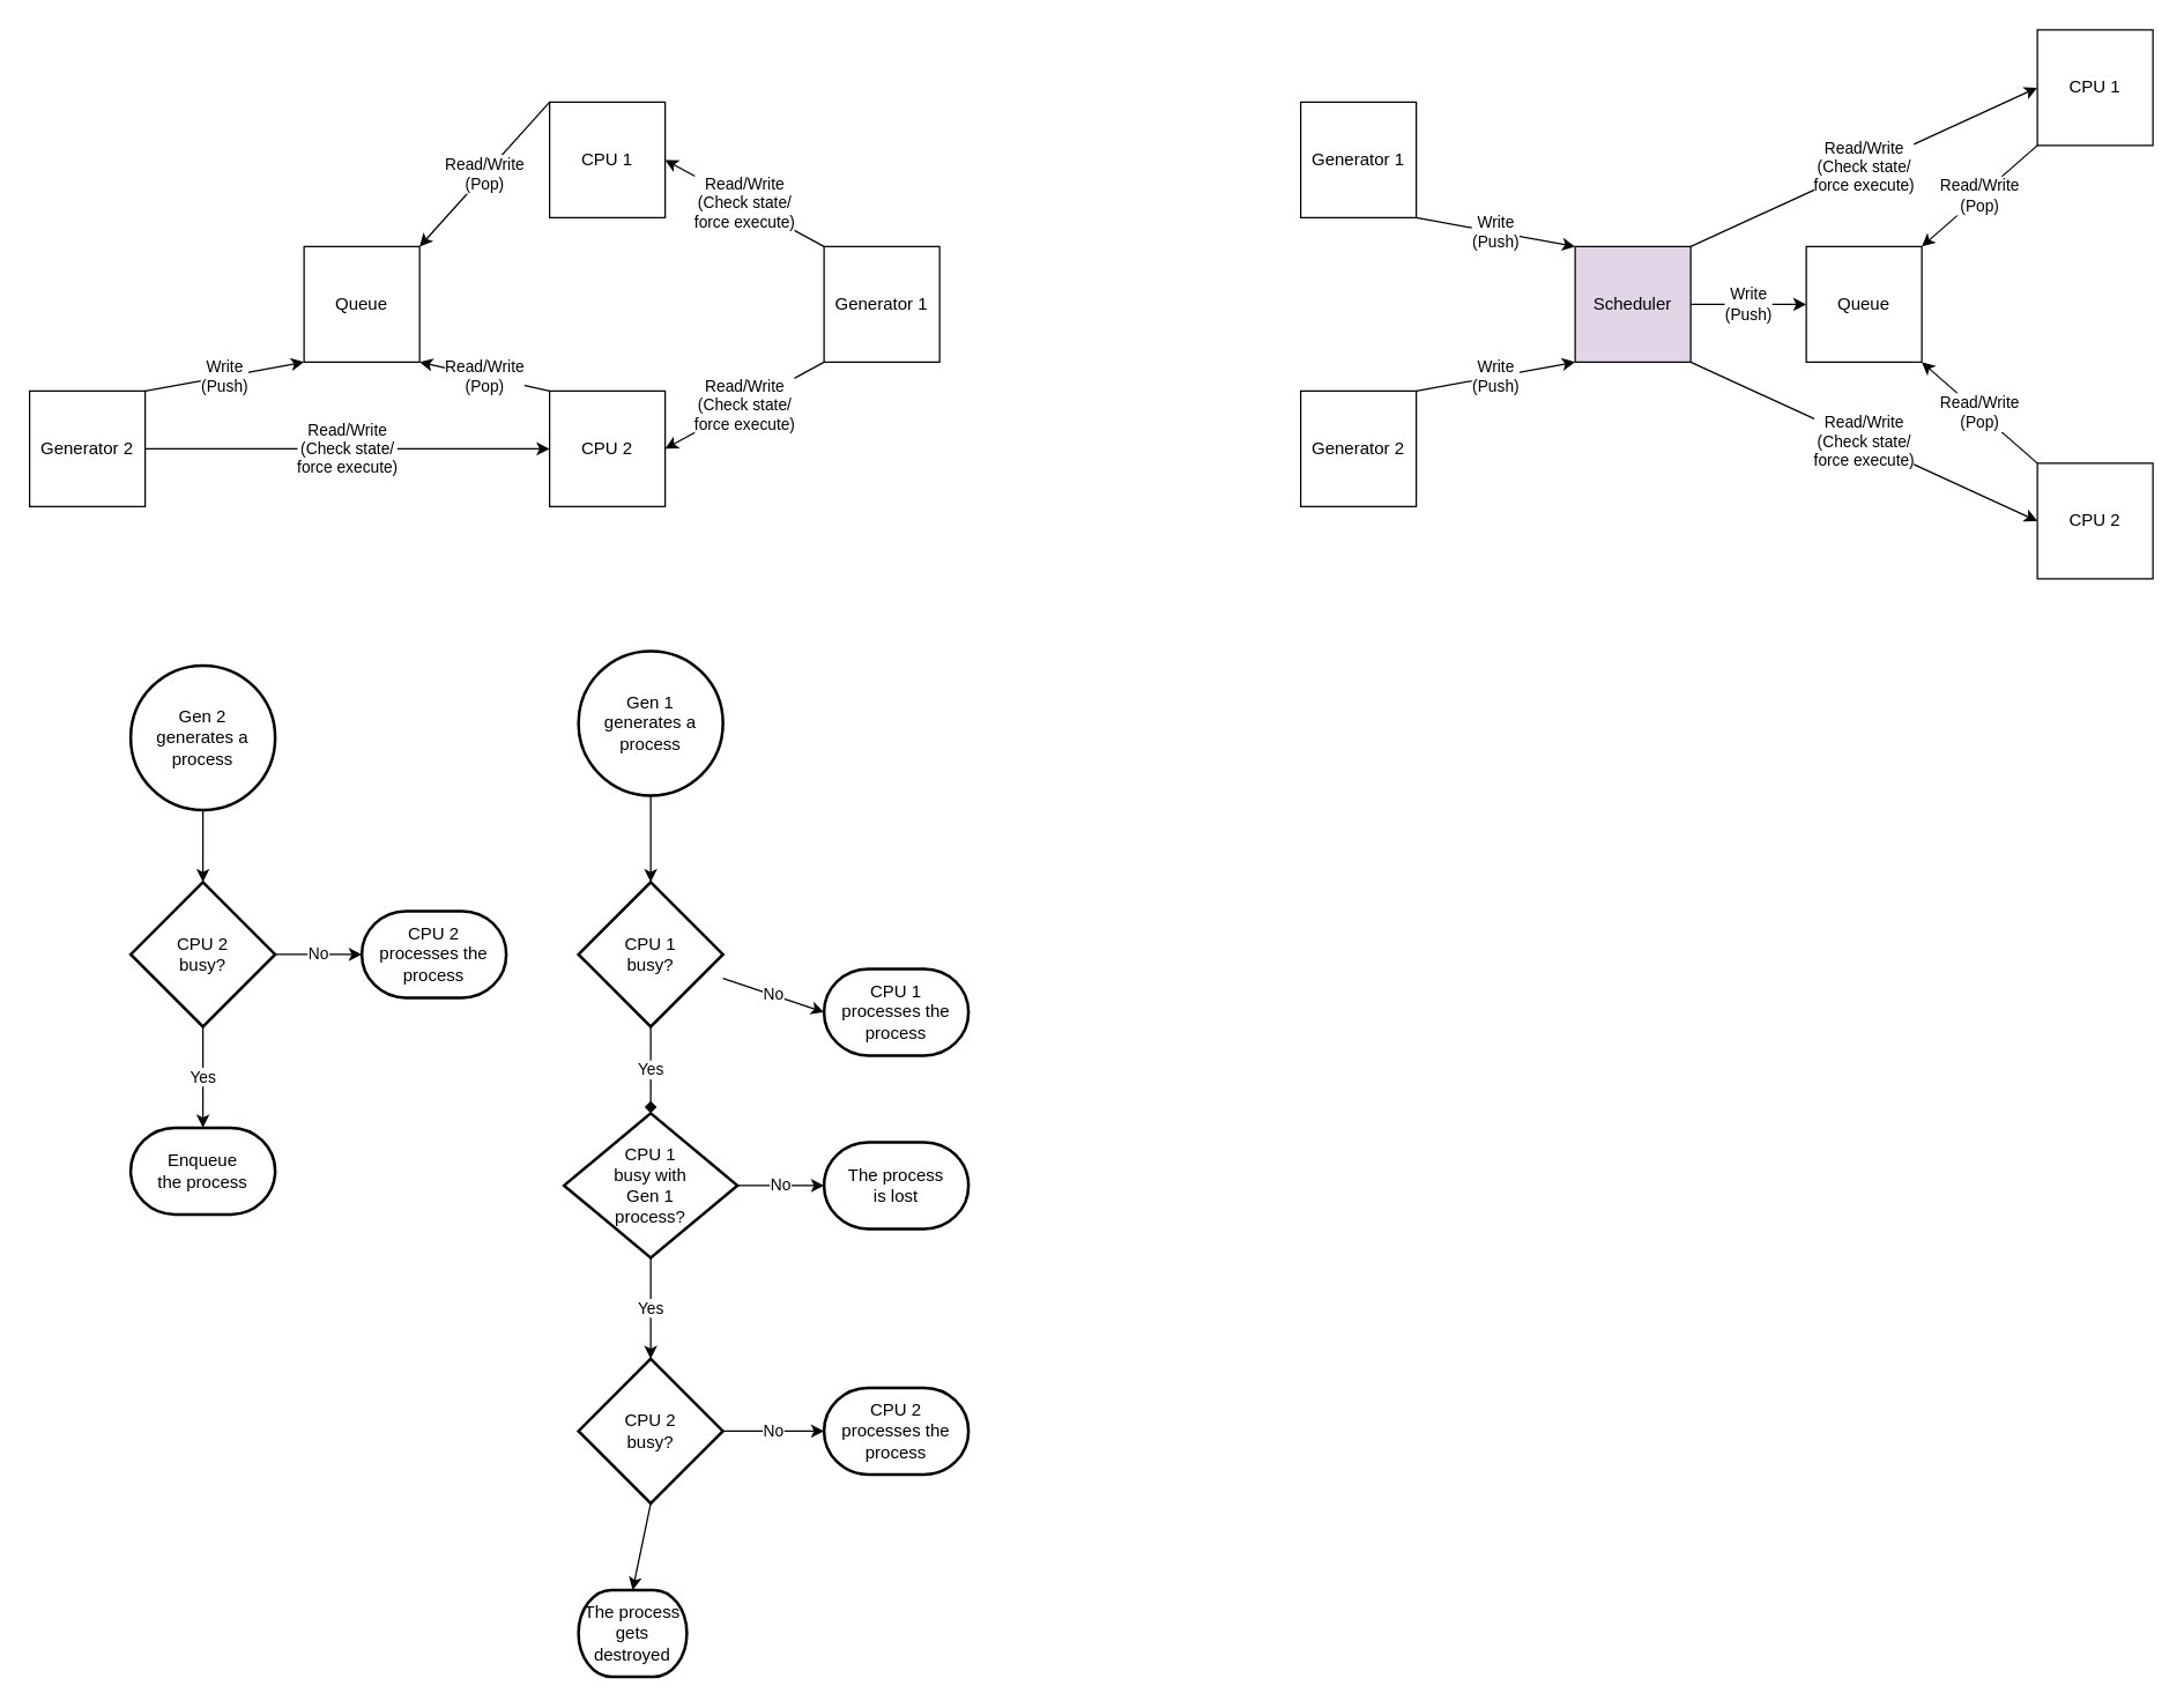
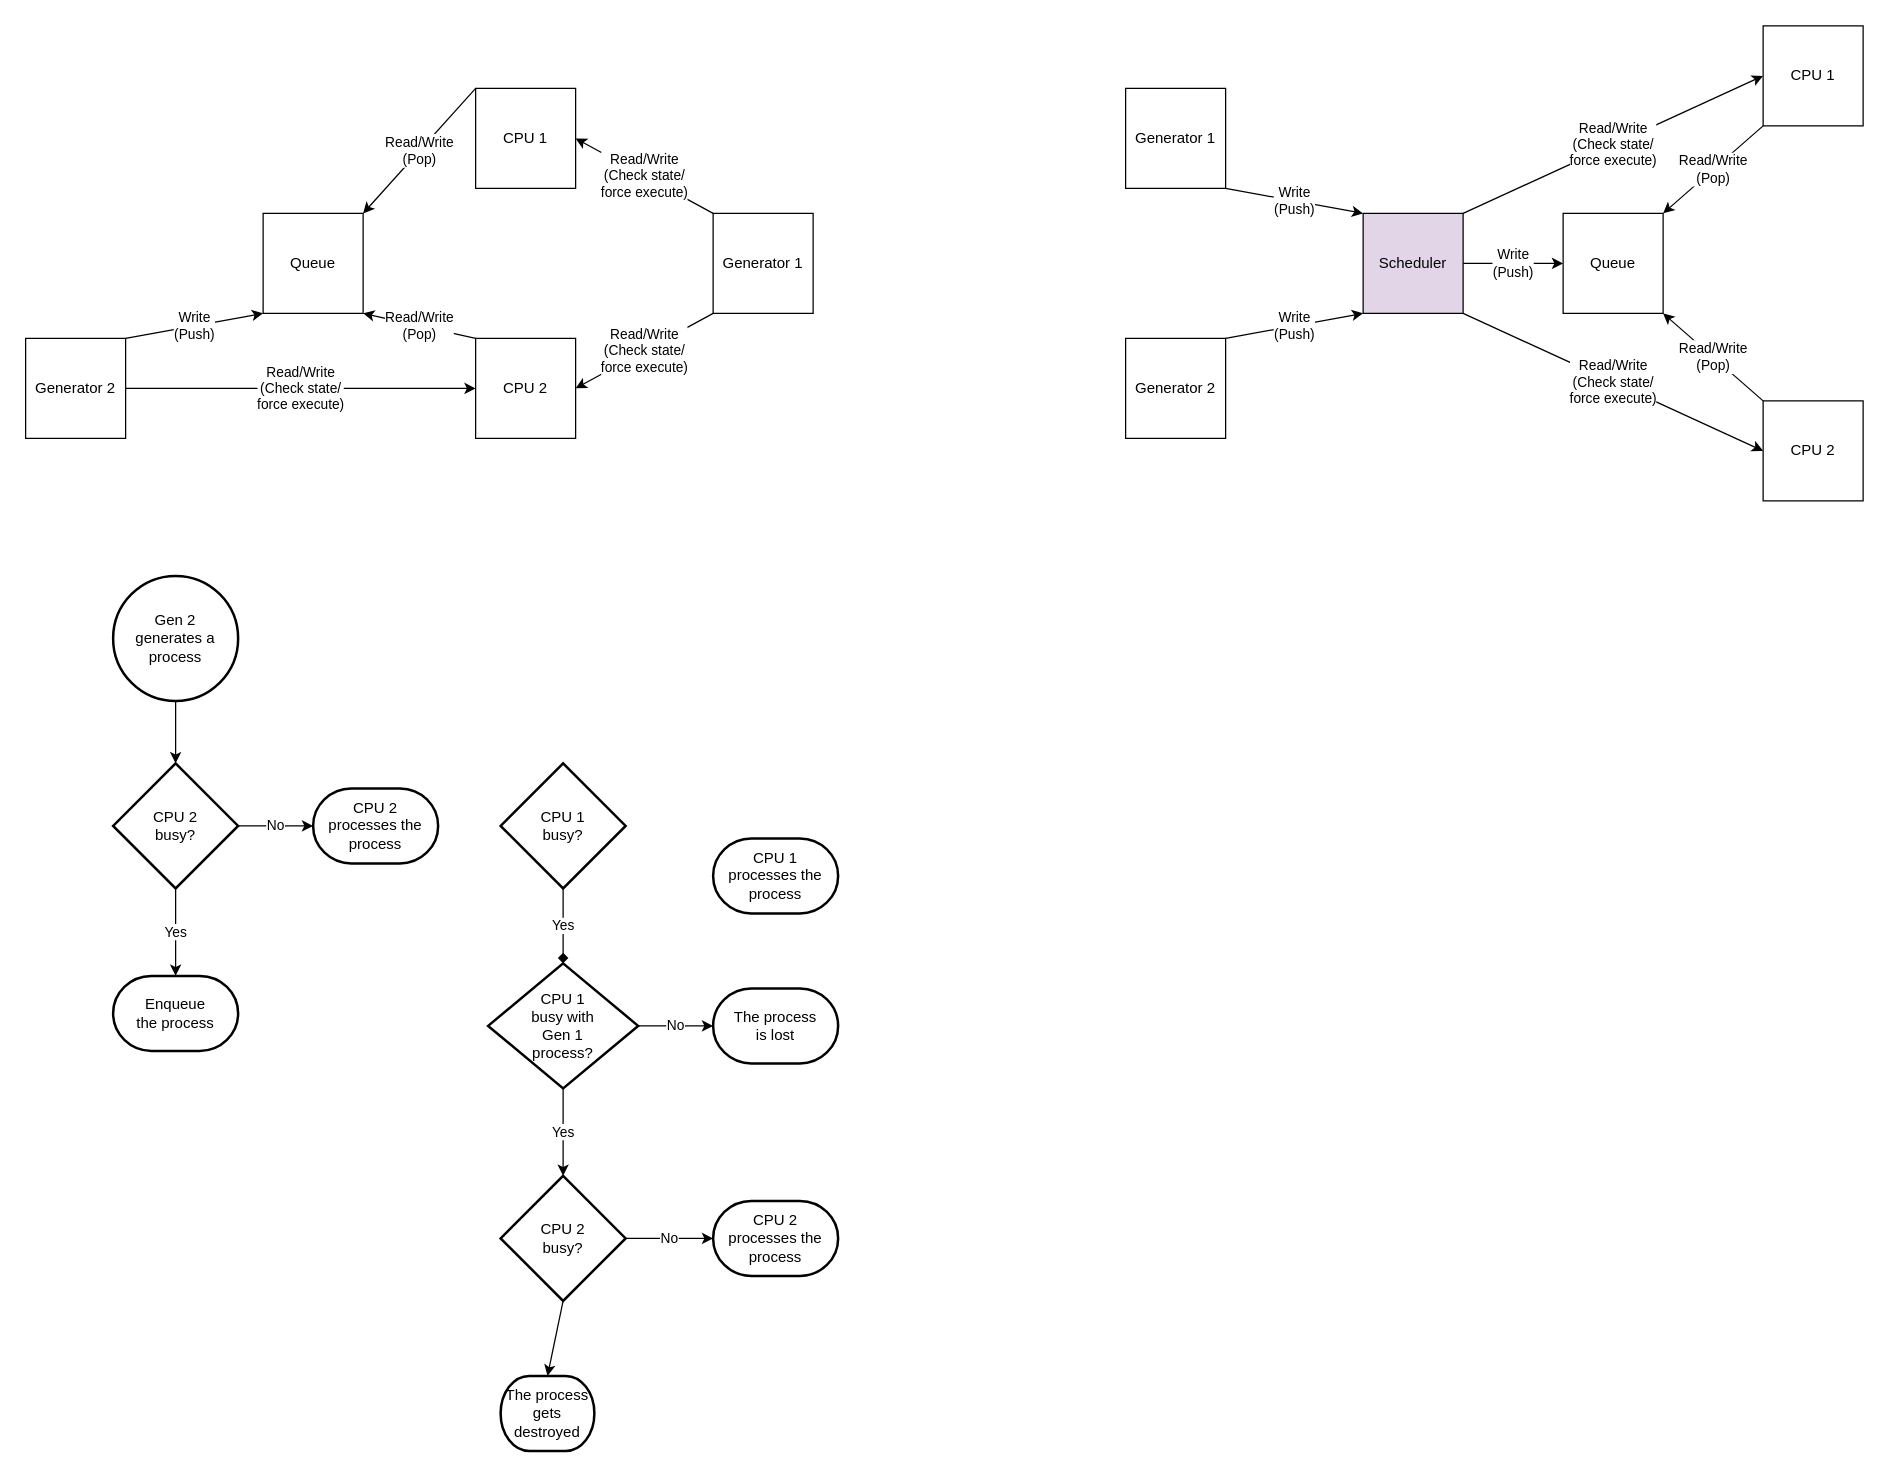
  <mxCell id="0" />
  <mxCell id="1" parent="0" />
  <mxCell id="2" value="&lt;div&gt;Generator 1&lt;/div&gt;" style="whiteSpace=wrap;html=1;aspect=fixed;" vertex="1" parent="1"><mxGeometry x="570" y="170" width="80" height="80" as="geometry" /></mxCell>
  <mxCell id="3" value="&lt;div&gt;Generator 2&lt;/div&gt;" style="whiteSpace=wrap;html=1;aspect=fixed;" vertex="1" parent="1"><mxGeometry x="20" y="270" width="80" height="80" as="geometry" /></mxCell>
  <mxCell id="4" value="&lt;div&gt;Queue&lt;/div&gt;" style="whiteSpace=wrap;html=1;aspect=fixed;" vertex="1" parent="1"><mxGeometry x="210" y="170" width="80" height="80" as="geometry" /></mxCell>
  <mxCell id="5" value="&lt;div&gt;CPU 1&lt;/div&gt;" style="whiteSpace=wrap;html=1;aspect=fixed;" vertex="1" parent="1"><mxGeometry x="380" y="70" width="80" height="80" as="geometry" /></mxCell>
  <mxCell id="6" value="&lt;div&gt;CPU 2&lt;/div&gt;" style="whiteSpace=wrap;html=1;aspect=fixed;" vertex="1" parent="1"><mxGeometry x="380" y="270" width="80" height="80" as="geometry" /></mxCell>
  <mxCell id="7" value="Read/Write&lt;br&gt;(Pop)" style="endArrow=classic;html=1;rounded=0;entryX=1;entryY=0;entryDx=0;entryDy=0;exitX=0;exitY=0;exitDx=0;exitDy=0;" edge="1" parent="1" source="5" target="4"><mxGeometry width="50" height="50" relative="1" as="geometry"><mxPoint x="140" y="370" as="sourcePoint" /><mxPoint x="190" y="320" as="targetPoint" /></mxGeometry></mxCell>
  <mxCell id="8" value="&lt;div&gt;Read/Write&lt;br&gt;(Pop)&lt;br&gt;&lt;/div&gt;" style="endArrow=classic;html=1;rounded=0;entryX=1;entryY=1;entryDx=0;entryDy=0;exitX=0;exitY=0;exitDx=0;exitDy=0;" edge="1" parent="1" source="6" target="4"><mxGeometry width="50" height="50" relative="1" as="geometry"><mxPoint x="230" y="380" as="sourcePoint" /><mxPoint x="280" y="330" as="targetPoint" /></mxGeometry></mxCell>
  <mxCell id="9" value="Write&lt;br&gt;(Push)" style="endArrow=classic;html=1;rounded=0;exitX=1;exitY=0;exitDx=0;exitDy=0;entryX=0;entryY=1;entryDx=0;entryDy=0;" edge="1" parent="1" source="3" target="4"><mxGeometry width="50" height="50" relative="1" as="geometry"><mxPoint x="180" y="430" as="sourcePoint" /><mxPoint x="230" y="380" as="targetPoint" /></mxGeometry></mxCell>
  <mxCell id="10" value="Read/Write&lt;br&gt;(Check state/&lt;br&gt;force execute)" style="endArrow=classic;html=1;rounded=0;exitX=1;exitY=0.5;exitDx=0;exitDy=0;entryX=0;entryY=0.5;entryDx=0;entryDy=0;" edge="1" parent="1" source="3" target="6"><mxGeometry width="50" height="50" relative="1" as="geometry"><mxPoint x="260" y="410" as="sourcePoint" /><mxPoint x="310" y="360" as="targetPoint" /></mxGeometry></mxCell>
  <mxCell id="11" value="CPU 2&lt;br&gt;&lt;div&gt;busy?&lt;/div&gt;" style="strokeWidth=2;html=1;shape=mxgraph.flowchart.decision;whiteSpace=wrap;" vertex="1" parent="1"><mxGeometry x="90" y="610" width="100" height="100" as="geometry" /></mxCell>
  <mxCell id="12" value="Gen 2&lt;br&gt;generates a&lt;br&gt;process" style="strokeWidth=2;html=1;shape=mxgraph.flowchart.start_2;whiteSpace=wrap;" vertex="1" parent="1"><mxGeometry x="90" y="460" width="100" height="100" as="geometry" /></mxCell>
  <mxCell id="13" value="" style="endArrow=classic;html=1;rounded=0;exitX=0.5;exitY=1;exitDx=0;exitDy=0;exitPerimeter=0;entryX=0.5;entryY=0;entryDx=0;entryDy=0;entryPerimeter=0;" edge="1" parent="1" source="12" target="11"><mxGeometry width="50" height="50" relative="1" as="geometry"><mxPoint x="220" y="620" as="sourcePoint" /><mxPoint x="270" y="570" as="targetPoint" /></mxGeometry></mxCell>
  <mxCell id="14" value="CPU 2&lt;br&gt;processes the&lt;br&gt;process" style="strokeWidth=2;html=1;shape=mxgraph.flowchart.terminator;whiteSpace=wrap;" vertex="1" parent="1"><mxGeometry x="250" y="630" width="100" height="60" as="geometry" /></mxCell>
  <mxCell id="15" value="Enqueue&lt;br&gt;the process" style="strokeWidth=2;html=1;shape=mxgraph.flowchart.terminator;whiteSpace=wrap;" vertex="1" parent="1"><mxGeometry x="90" y="780" width="100" height="60" as="geometry" /></mxCell>
  <mxCell id="16" value="No" style="endArrow=classic;html=1;rounded=0;exitX=1;exitY=0.5;exitDx=0;exitDy=0;exitPerimeter=0;entryX=0;entryY=0.5;entryDx=0;entryDy=0;entryPerimeter=0;" edge="1" parent="1" source="11" target="14"><mxGeometry width="50" height="50" relative="1" as="geometry"><mxPoint x="220" y="620" as="sourcePoint" /><mxPoint x="270" y="570" as="targetPoint" /></mxGeometry></mxCell>
  <mxCell id="17" value="&lt;div&gt;Yes&lt;/div&gt;" style="endArrow=classic;html=1;rounded=0;exitX=0.5;exitY=1;exitDx=0;exitDy=0;exitPerimeter=0;entryX=0.5;entryY=0;entryDx=0;entryDy=0;entryPerimeter=0;" edge="1" parent="1" source="11" target="15"><mxGeometry width="50" height="50" relative="1" as="geometry"><mxPoint x="220" y="620" as="sourcePoint" /><mxPoint x="270" y="570" as="targetPoint" /></mxGeometry></mxCell>
  <mxCell id="18" value="CPU 1&lt;br&gt;&lt;div&gt;busy with&lt;br&gt;Gen 1&lt;br&gt;process?&lt;/div&gt;" style="strokeWidth=2;html=1;shape=mxgraph.flowchart.decision;whiteSpace=wrap;" vertex="1" parent="1"><mxGeometry x="390" y="770" width="120" height="100" as="geometry" /></mxCell>
- <mxCell id="19" value="Gen 1&lt;br&gt;generates a&lt;br&gt;process" style="strokeWidth=2;html=1;shape=mxgraph.flowchart.start_2;whiteSpace=wrap;" vertex="1" parent="1"><mxGeometry x="400" y="450" width="100" height="100" as="geometry" /></mxCell>
  <mxCell id="20" value="No" style="endArrow=classic;html=1;rounded=0;exitX=1;exitY=0.5;exitDx=0;exitDy=0;exitPerimeter=0;entryX=0;entryY=0.5;entryDx=0;entryDy=0;entryPerimeter=0;" edge="1" parent="1" source="18" target="32"><mxGeometry width="50" height="50" relative="1" as="geometry"><mxPoint x="530" y="780" as="sourcePoint" /><mxPoint x="560" y="820" as="targetPoint" /></mxGeometry></mxCell>
  <mxCell id="21" value="Yes" style="endArrow=classic;html=1;rounded=0;exitX=0.5;exitY=1;exitDx=0;exitDy=0;exitPerimeter=0;entryX=0.5;entryY=0;entryDx=0;entryDy=0;entryPerimeter=0;" edge="1" parent="1" source="18"><mxGeometry width="50" height="50" relative="1" as="geometry"><mxPoint x="530" y="780" as="sourcePoint" /><mxPoint x="450" y="940" as="targetPoint" /></mxGeometry></mxCell>
  <mxCell id="22" value="CPU 1&lt;br&gt;processes the&lt;br&gt;process" style="strokeWidth=2;html=1;shape=mxgraph.flowchart.terminator;whiteSpace=wrap;" vertex="1" parent="1"><mxGeometry x="570" y="670" width="100" height="60" as="geometry" /></mxCell>
  <mxCell id="23" value="&lt;div&gt;CPU 1&lt;/div&gt;&lt;div&gt;busy?&lt;/div&gt;" style="strokeWidth=2;html=1;shape=mxgraph.flowchart.decision;whiteSpace=wrap;" vertex="1" parent="1"><mxGeometry x="400" y="610" width="100" height="100" as="geometry" /></mxCell>
- <mxCell id="24" value="" style="endArrow=classic;html=1;rounded=0;exitX=0.5;exitY=1;exitDx=0;exitDy=0;exitPerimeter=0;" edge="1" parent="1" source="19" target="23"><mxGeometry width="50" height="50" relative="1" as="geometry"><mxPoint x="580" y="580" as="sourcePoint" /><mxPoint x="630" y="530" as="targetPoint" /></mxGeometry></mxCell>
- <mxCell id="25" value="No" style="endArrow=classic;html=1;rounded=0;entryX=0;entryY=0.5;entryDx=0;entryDy=0;entryPerimeter=0;" edge="1" parent="1" source="23" target="22"><mxGeometry width="50" height="50" relative="1" as="geometry"><mxPoint x="560" y="710" as="sourcePoint" /><mxPoint x="610" y="660" as="targetPoint" /></mxGeometry></mxCell>
  <mxCell id="26" value="Yes" style="endArrow=diamond;html=1;rounded=0;exitX=0.5;exitY=1;exitDx=0;exitDy=0;exitPerimeter=0;" edge="1" parent="1" source="23" target="18"><mxGeometry width="50" height="50" relative="1" as="geometry"><mxPoint x="560" y="710" as="sourcePoint" /><mxPoint x="610" y="660" as="targetPoint" /></mxGeometry></mxCell>
  <mxCell id="27" value="The process&lt;br&gt;gets destroyed" style="strokeWidth=2;html=1;shape=mxgraph.flowchart.terminator;whiteSpace=wrap;" vertex="1" parent="1"><mxGeometry x="400" y="1100" width="75" height="60" as="geometry" /></mxCell>
  <mxCell id="28" value="&lt;div&gt;CPU 2&lt;br&gt;&lt;/div&gt;&lt;div&gt;busy?&lt;/div&gt;" style="strokeWidth=2;html=1;shape=mxgraph.flowchart.decision;whiteSpace=wrap;" vertex="1" parent="1"><mxGeometry x="400" y="940" width="100" height="100" as="geometry" /></mxCell>
  <mxCell id="29" value="CPU 2&lt;br&gt;processes the&lt;br&gt;process" style="strokeWidth=2;html=1;shape=mxgraph.flowchart.terminator;whiteSpace=wrap;" vertex="1" parent="1"><mxGeometry x="570" y="960" width="100" height="60" as="geometry" /></mxCell>
  <mxCell id="30" value="No" style="endArrow=classic;html=1;rounded=0;entryX=0;entryY=0.5;entryDx=0;entryDy=0;entryPerimeter=0;" edge="1" parent="1" target="29"><mxGeometry width="50" height="50" relative="1" as="geometry"><mxPoint x="500" y="990" as="sourcePoint" /><mxPoint x="610" y="990" as="targetPoint" /></mxGeometry></mxCell>
  <mxCell id="31" value="" style="endArrow=classic;html=1;rounded=0;exitX=0.5;exitY=1;exitDx=0;exitDy=0;exitPerimeter=0;entryX=0.5;entryY=0;entryDx=0;entryDy=0;entryPerimeter=0;" edge="1" parent="1" source="28" target="27"><mxGeometry width="50" height="50" relative="1" as="geometry"><mxPoint x="560" y="850" as="sourcePoint" /><mxPoint x="610" y="800" as="targetPoint" /></mxGeometry></mxCell>
  <mxCell id="32" value="The process&lt;br&gt;is lost" style="strokeWidth=2;html=1;shape=mxgraph.flowchart.terminator;whiteSpace=wrap;" vertex="1" parent="1"><mxGeometry x="570" y="790" width="100" height="60" as="geometry" /></mxCell>
  <mxCell id="33" value="Read/Write&lt;br&gt;(Check state/&lt;br&gt;force execute)" style="endArrow=classic;html=1;rounded=0;entryX=1;entryY=0.5;entryDx=0;entryDy=0;exitX=0;exitY=1;exitDx=0;exitDy=0;" edge="1" parent="1" source="2" target="6"><mxGeometry width="50" height="50" relative="1" as="geometry"><mxPoint x="470" y="420" as="sourcePoint" /><mxPoint x="520" y="370" as="targetPoint" /></mxGeometry></mxCell>
  <mxCell id="34" value="Read/Write&lt;br&gt;(Check state/&lt;br&gt;force execute)" style="endArrow=classic;html=1;rounded=0;exitX=0;exitY=0;exitDx=0;exitDy=0;entryX=1;entryY=0.5;entryDx=0;entryDy=0;" edge="1" parent="1" source="2" target="5"><mxGeometry width="50" height="50" relative="1" as="geometry"><mxPoint x="550" y="160" as="sourcePoint" /><mxPoint x="600" y="110" as="targetPoint" /></mxGeometry></mxCell>
  <mxCell id="35" value="&lt;div&gt;Generator 1&lt;/div&gt;" style="whiteSpace=wrap;html=1;aspect=fixed;" vertex="1" parent="1"><mxGeometry x="900" y="70" width="80" height="80" as="geometry" /></mxCell>
  <mxCell id="36" value="&lt;div&gt;Generator 2&lt;/div&gt;" style="whiteSpace=wrap;html=1;aspect=fixed;" vertex="1" parent="1"><mxGeometry x="900" y="270" width="80" height="80" as="geometry" /></mxCell>
  <mxCell id="37" value="&lt;div&gt;Queue&lt;/div&gt;" style="whiteSpace=wrap;html=1;aspect=fixed;" vertex="1" parent="1"><mxGeometry x="1250" y="170" width="80" height="80" as="geometry" /></mxCell>
  <mxCell id="38" value="&lt;div&gt;CPU 1&lt;/div&gt;" style="whiteSpace=wrap;html=1;aspect=fixed;" vertex="1" parent="1"><mxGeometry x="1410" y="20" width="80" height="80" as="geometry" /></mxCell>
  <mxCell id="39" value="&lt;div&gt;CPU 2&lt;/div&gt;" style="whiteSpace=wrap;html=1;aspect=fixed;" vertex="1" parent="1"><mxGeometry x="1410" y="320" width="80" height="80" as="geometry" /></mxCell>
  <mxCell id="40" value="Read/Write&lt;br&gt;(Pop)" style="endArrow=classic;html=1;rounded=0;entryX=1;entryY=0;entryDx=0;entryDy=0;exitX=0;exitY=1;exitDx=0;exitDy=0;" edge="1" parent="1" source="38" target="37"><mxGeometry width="50" height="50" relative="1" as="geometry"><mxPoint x="1160" y="370" as="sourcePoint" /><mxPoint x="1210" y="320" as="targetPoint" /></mxGeometry></mxCell>
  <mxCell id="41" value="&lt;div&gt;Read/Write&lt;br&gt;(Pop)&lt;br&gt;&lt;/div&gt;" style="endArrow=classic;html=1;rounded=0;entryX=1;entryY=1;entryDx=0;entryDy=0;exitX=0;exitY=0;exitDx=0;exitDy=0;" edge="1" parent="1" source="39" target="37"><mxGeometry width="50" height="50" relative="1" as="geometry"><mxPoint x="1250" y="380" as="sourcePoint" /><mxPoint x="1300" y="330" as="targetPoint" /></mxGeometry></mxCell>
  <mxCell id="42" value="Write&lt;br&gt;(Push)" style="endArrow=classic;html=1;rounded=0;exitX=1;exitY=0;exitDx=0;exitDy=0;entryX=0;entryY=1;entryDx=0;entryDy=0;" edge="1" parent="1" source="36" target="45"><mxGeometry width="50" height="50" relative="1" as="geometry"><mxPoint x="1060" y="430" as="sourcePoint" /><mxPoint x="1110" y="380" as="targetPoint" /></mxGeometry></mxCell>
  <mxCell id="43" value="Read/Write&lt;br&gt;(Check state/&lt;br&gt;force execute)" style="endArrow=classic;html=1;rounded=0;exitX=1;exitY=1;exitDx=0;exitDy=0;entryX=0;entryY=0.5;entryDx=0;entryDy=0;" edge="1" parent="1" source="45" target="39"><mxGeometry width="50" height="50" relative="1" as="geometry"><mxPoint x="1140" y="410" as="sourcePoint" /><mxPoint x="1190" y="360" as="targetPoint" /></mxGeometry></mxCell>
  <mxCell id="44" value="Write&lt;br&gt;(Push)" style="edgeStyle=orthogonalEdgeStyle;rounded=0;orthogonalLoop=1;jettySize=auto;html=1;exitX=1;exitY=0.5;exitDx=0;exitDy=0;" edge="1" parent="1" source="45" target="37"><mxGeometry relative="1" as="geometry" /></mxCell>
  <mxCell id="45" value="Scheduler" style="whiteSpace=wrap;html=1;aspect=fixed;fillColor=#e1d5e7;" vertex="1" parent="1"><mxGeometry x="1090" y="170" width="80" height="80" as="geometry" /></mxCell>
  <mxCell id="46" value="Write&lt;br&gt;(Push)" style="endArrow=classic;html=1;rounded=0;entryX=0;entryY=0;entryDx=0;entryDy=0;exitX=1;exitY=1;exitDx=0;exitDy=0;" edge="1" parent="1" source="35" target="45"><mxGeometry width="50" height="50" relative="1" as="geometry"><mxPoint x="860" y="270" as="sourcePoint" /><mxPoint x="910" y="220" as="targetPoint" /></mxGeometry></mxCell>
  <mxCell id="47" value="Read/Write&lt;br&gt;(Check state/&lt;br&gt;force execute)" style="endArrow=classic;html=1;rounded=0;exitX=1;exitY=0;exitDx=0;exitDy=0;entryX=0;entryY=0.5;entryDx=0;entryDy=0;" edge="1" parent="1" source="45" target="38"><mxGeometry width="50" height="50" relative="1" as="geometry"><mxPoint x="1180" y="260" as="sourcePoint" /><mxPoint x="1420" y="370" as="targetPoint" /></mxGeometry></mxCell>
